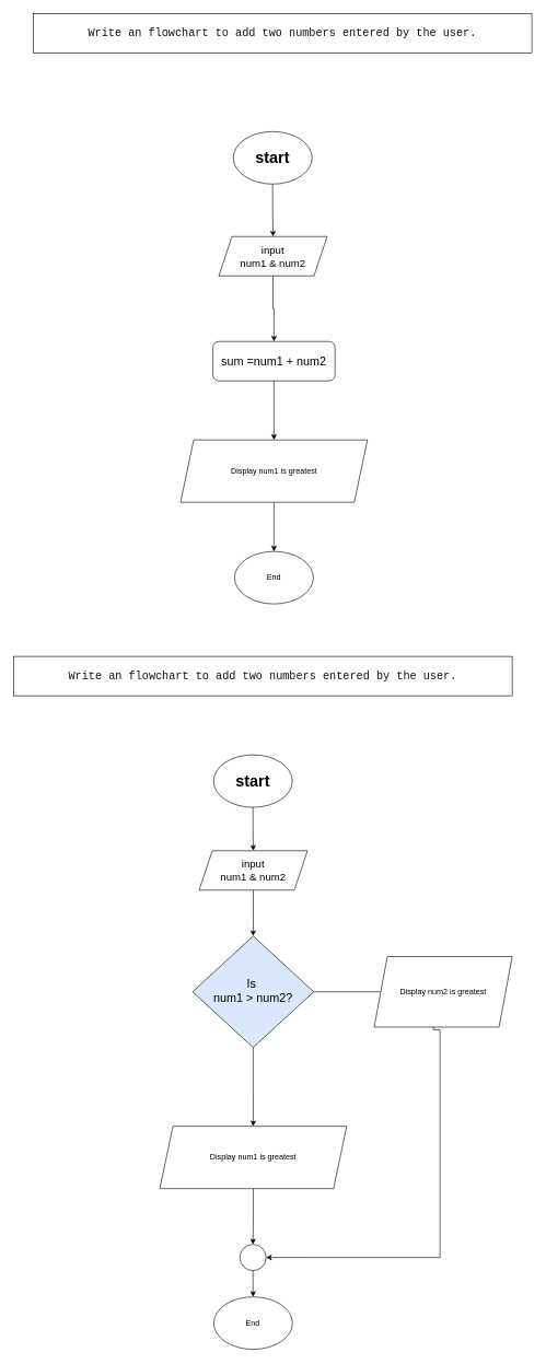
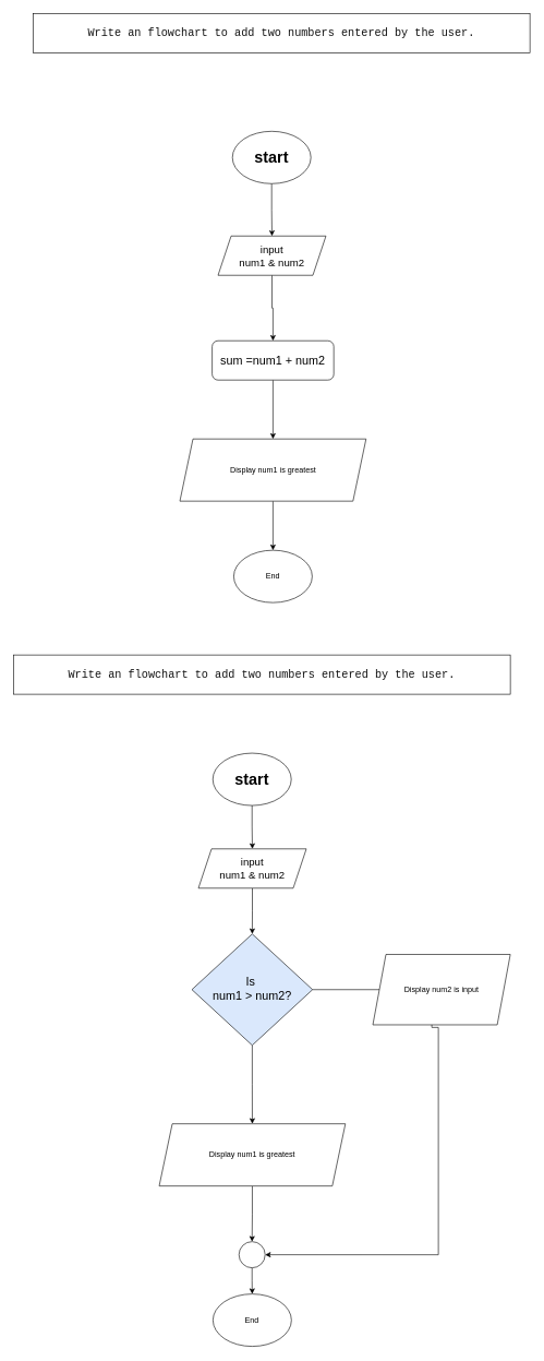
  <mxCell id="0" />
  <mxCell id="1" parent="0" />
  <mxCell id="2" value="" style="edgeStyle=orthogonalEdgeStyle;rounded=0;orthogonalLoop=1;jettySize=auto;html=1;" edge="1" parent="1" source="3" target="6"><mxGeometry relative="1" as="geometry" /></mxCell>
  <mxCell id="3" value="&lt;h1 style=&quot;line-height: 250%;&quot;&gt;start&lt;/h1&gt;" style="ellipse;whiteSpace=wrap;html=1;" vertex="1" parent="1"><mxGeometry x="355" y="200" width="120" height="80" as="geometry" /></mxCell>
  <mxCell id="4" value="&lt;div style=&quot;font-family: Consolas, &amp;quot;Courier New&amp;quot;, monospace; font-size: 17px; line-height: 19px;&quot;&gt;&lt;font color=&quot;#121212&quot;&gt;Write an flowchart to add two numbers entered by the user.&lt;/font&gt;&lt;/div&gt;" style="rounded=0;whiteSpace=wrap;html=1;labelBackgroundColor=default;" vertex="1" parent="1"><mxGeometry x="50" y="20" width="760" height="60" as="geometry" /></mxCell>
  <mxCell id="5" value="" style="edgeStyle=orthogonalEdgeStyle;rounded=0;orthogonalLoop=1;jettySize=auto;html=1;entryX=0.5;entryY=0;entryDx=0;entryDy=0;" edge="1" parent="1" source="6" target="26"><mxGeometry relative="1" as="geometry"><mxPoint x="415.3" y="490.046" as="targetPoint" /></mxGeometry></mxCell>
  <mxCell id="6" value="&lt;font style=&quot;font-size: 16px;&quot;&gt;input &lt;br&gt;num1 &amp;amp; num2&lt;/font&gt;" style="shape=parallelogram;perimeter=parallelogramPerimeter;whiteSpace=wrap;html=1;fixedSize=1;" vertex="1" parent="1"><mxGeometry x="333" y="360" width="165" height="60" as="geometry" /></mxCell>
  <mxCell id="7" value="" style="edgeStyle=orthogonalEdgeStyle;rounded=0;orthogonalLoop=1;jettySize=auto;html=1;exitX=0.5;exitY=1;exitDx=0;exitDy=0;" edge="1" parent="1" source="26" target="9"><mxGeometry relative="1" as="geometry"><mxPoint x="415.3" y="659.954" as="sourcePoint" /></mxGeometry></mxCell>
  <mxCell id="8" style="edgeStyle=orthogonalEdgeStyle;rounded=0;orthogonalLoop=1;jettySize=auto;html=1;entryX=0.5;entryY=0;entryDx=0;entryDy=0;" edge="1" parent="1" source="9" target="10"><mxGeometry relative="1" as="geometry"><mxPoint x="415" y="960" as="targetPoint" /></mxGeometry></mxCell>
  <mxCell id="9" value="Display num1 is greatest" style="shape=parallelogram;perimeter=parallelogramPerimeter;whiteSpace=wrap;html=1;fixedSize=1;" vertex="1" parent="1"><mxGeometry x="274.63" y="670" width="284.75" height="95" as="geometry" /></mxCell>
  <mxCell id="10" value="End" style="ellipse;whiteSpace=wrap;html=1;" vertex="1" parent="1"><mxGeometry x="357" y="840" width="120" height="80" as="geometry" /></mxCell>
  <mxCell id="11" value="" style="edgeStyle=orthogonalEdgeStyle;rounded=0;orthogonalLoop=1;jettySize=auto;html=1;" edge="1" parent="1" source="12" target="15"><mxGeometry relative="1" as="geometry" /></mxCell>
  <mxCell id="12" value="&lt;h1 style=&quot;line-height: 250%;&quot;&gt;start&lt;/h1&gt;" style="ellipse;whiteSpace=wrap;html=1;" vertex="1" parent="1"><mxGeometry x="325" y="1150" width="120" height="80" as="geometry" /></mxCell>
  <mxCell id="13" value="&lt;div style=&quot;font-family: Consolas, &amp;quot;Courier New&amp;quot;, monospace; font-size: 17px; line-height: 19px;&quot;&gt;&lt;font color=&quot;#121212&quot;&gt;Write an flowchart to add two numbers entered by the user.&lt;/font&gt;&lt;/div&gt;" style="rounded=0;whiteSpace=wrap;html=1;labelBackgroundColor=default;" vertex="1" parent="1"><mxGeometry x="20" y="1000" width="760" height="60" as="geometry" /></mxCell>
  <mxCell id="14" value="" style="edgeStyle=orthogonalEdgeStyle;rounded=0;orthogonalLoop=1;jettySize=auto;html=1;" edge="1" parent="1" source="15" target="18"><mxGeometry relative="1" as="geometry" /></mxCell>
  <mxCell id="15" value="&lt;font style=&quot;font-size: 16px;&quot;&gt;input &lt;br&gt;num1 &amp;amp; num2&lt;/font&gt;" style="shape=parallelogram;perimeter=parallelogramPerimeter;whiteSpace=wrap;html=1;fixedSize=1;" vertex="1" parent="1"><mxGeometry x="303" y="1296.25" width="165" height="60" as="geometry" /></mxCell>
  <mxCell id="16" value="" style="edgeStyle=orthogonalEdgeStyle;rounded=0;orthogonalLoop=1;jettySize=auto;html=1;entryX=0;entryY=0.5;entryDx=0;entryDy=0;endArrow=none;" edge="1" parent="1" source="18" target="19"><mxGeometry relative="1" as="geometry"><mxPoint x="589.991" y="1532.55" as="targetPoint" /></mxGeometry></mxCell>
  <mxCell id="17" value="" style="edgeStyle=orthogonalEdgeStyle;rounded=0;orthogonalLoop=1;jettySize=auto;html=1;" edge="1" parent="1" source="18" target="21"><mxGeometry relative="1" as="geometry" /></mxCell>
  <mxCell id="18" value="&lt;font style=&quot;font-size: 18px;&quot;&gt;Is&amp;nbsp;&lt;br&gt;num1 &amp;gt; num2?&lt;/font&gt;" style="rhombus;whiteSpace=wrap;html=1;fillColor=#dae8fc;" vertex="1" parent="1"><mxGeometry x="293" y="1426.25" width="184.5" height="170" as="geometry" /></mxCell>
- <mxCell id="19" value="Display num2 is greatest" style="shape=parallelogram;perimeter=parallelogramPerimeter;whiteSpace=wrap;html=1;fixedSize=1;" vertex="1" parent="1"><mxGeometry x="569.75" y="1457.5" width="210.25" height="107.5" as="geometry" /></mxCell>
+ <mxCell id="19" value="Display num2 is input" style="shape=parallelogram;perimeter=parallelogramPerimeter;whiteSpace=wrap;html=1;fixedSize=1;" vertex="1" parent="1"><mxGeometry x="569.75" y="1457.5" width="210.25" height="107.5" as="geometry" /></mxCell>
  <mxCell id="20" style="edgeStyle=orthogonalEdgeStyle;rounded=0;orthogonalLoop=1;jettySize=auto;html=1;" edge="1" parent="1" source="21" target="25"><mxGeometry relative="1" as="geometry"><mxPoint x="385" y="1886.25" as="targetPoint" /></mxGeometry></mxCell>
  <mxCell id="21" value="Display num1 is greatest" style="shape=parallelogram;perimeter=parallelogramPerimeter;whiteSpace=wrap;html=1;fixedSize=1;" vertex="1" parent="1"><mxGeometry x="243" y="1716.25" width="284.75" height="95" as="geometry" /></mxCell>
  <mxCell id="22" value="End" style="ellipse;whiteSpace=wrap;html=1;" vertex="1" parent="1"><mxGeometry x="325.25" y="1976.25" width="120" height="80" as="geometry" /></mxCell>
  <mxCell id="23" value="" style="edgeStyle=orthogonalEdgeStyle;rounded=0;orthogonalLoop=1;jettySize=auto;html=1;exitX=0.5;exitY=1;exitDx=0;exitDy=0;entryX=1;entryY=0.5;entryDx=0;entryDy=0;" edge="1" parent="1" target="25"><mxGeometry relative="1" as="geometry"><mxPoint x="659.875" y="1565" as="sourcePoint" /><mxPoint x="389.998" y="1916" as="targetPoint" /><Array as="points"><mxPoint x="660" y="1569" /><mxPoint x="670" y="1569" /><mxPoint x="670" y="1916" /></Array></mxGeometry></mxCell>
  <mxCell id="24" value="" style="edgeStyle=orthogonalEdgeStyle;rounded=0;orthogonalLoop=1;jettySize=auto;html=1;" edge="1" parent="1" source="25" target="22"><mxGeometry relative="1" as="geometry" /></mxCell>
  <mxCell id="25" value="" style="ellipse;whiteSpace=wrap;html=1;aspect=fixed;" vertex="1" parent="1"><mxGeometry x="365" y="1896.25" width="40" height="40" as="geometry" /></mxCell>
  <mxCell id="26" value="&lt;font style=&quot;font-size: 18px;&quot;&gt;sum =num1 + num2&lt;/font&gt;" style="whiteSpace=wrap;html=1;rounded=1;" vertex="1" parent="1"><mxGeometry x="324" y="520" width="186" height="60" as="geometry" /></mxCell>
